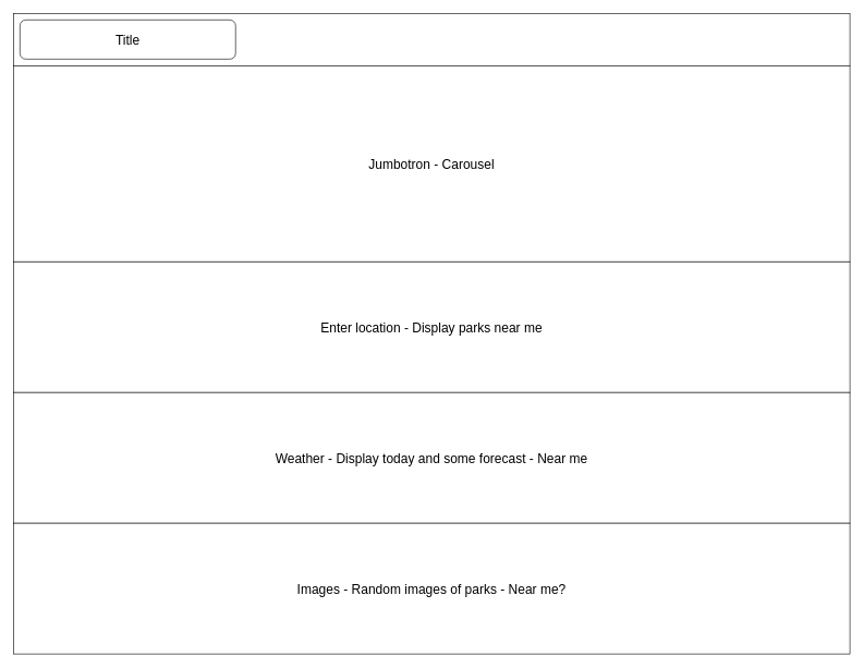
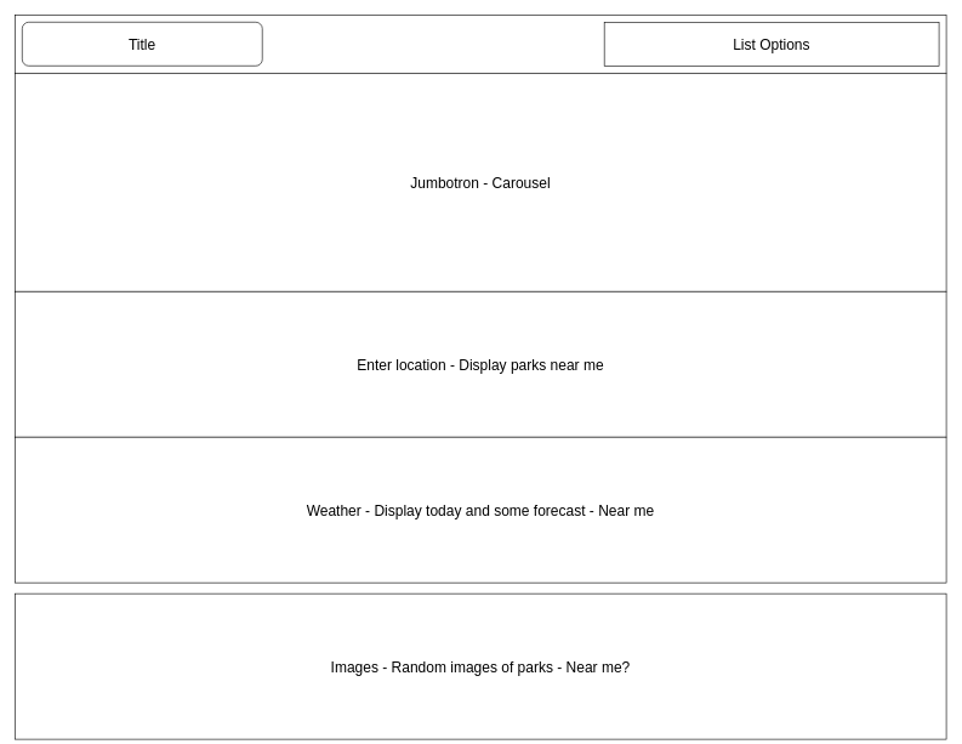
  <mxCell id="0" />
  <mxCell id="1" parent="0" />
  <mxCell id="2" value="" style="rounded=0;whiteSpace=wrap;html=1;" vertex="1" parent="1"><mxGeometry width="1280" height="80" as="geometry" x="20" y="20" /></mxCell>
  <mxCell id="3" value="Title" style="whiteSpace=wrap;html=1;fontSize=20;rounded=1;" vertex="1" parent="1"><mxGeometry x="30" y="30" width="330" height="60" as="geometry" /></mxCell>
+ <mxCell id="4" value="List Options" style="rounded=0;whiteSpace=wrap;html=1;fontSize=20;" vertex="1" parent="1"><mxGeometry x="830" y="30" width="460" height="60" as="geometry" /></mxCell>
  <mxCell id="5" value="Jumbotron - Carousel" style="rounded=0;whiteSpace=wrap;html=1;fontSize=20;" vertex="1" parent="1"><mxGeometry y="100" width="1280" height="300" as="geometry" x="20" /></mxCell>
  <mxCell id="6" value="Enter location - Display parks near me" style="rounded=0;whiteSpace=wrap;html=1;fontSize=20;" vertex="1" parent="1"><mxGeometry y="400" width="1280" height="200" as="geometry" x="20" /></mxCell>
  <mxCell id="7" value="Weather - Display today and some forecast - Near me" style="rounded=0;whiteSpace=wrap;html=1;fontSize=20;" vertex="1" parent="1"><mxGeometry y="600" width="1280" height="200" as="geometry" x="20" /></mxCell>
- <mxCell id="8" value="Images - Random images of parks - Near me?" style="rounded=0;whiteSpace=wrap;html=1;fontSize=20;" vertex="1" parent="1"><mxGeometry y="800" width="1280" height="200" as="geometry" x="20" /></mxCell>
+ <mxCell id="8" value="Images - Random images of parks - Near me?" style="rounded=0;whiteSpace=wrap;html=1;fontSize=20;" vertex="1" parent="1"><mxGeometry x="20" y="815" width="1280" height="200" as="geometry" /></mxCell>
